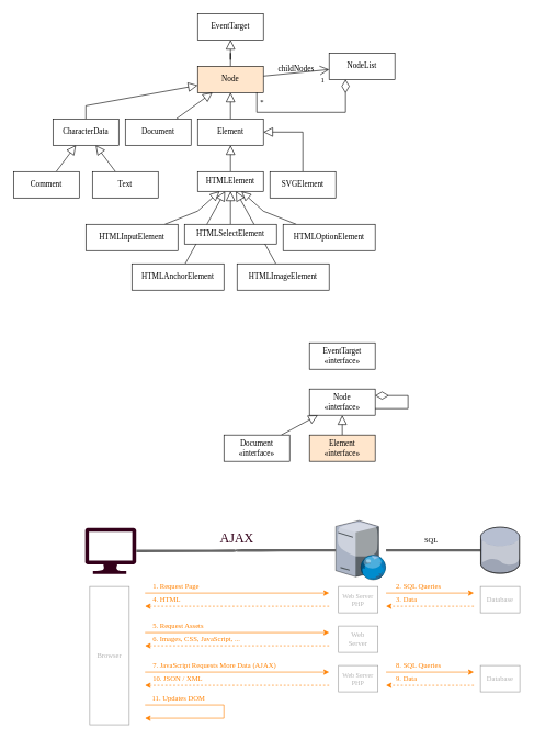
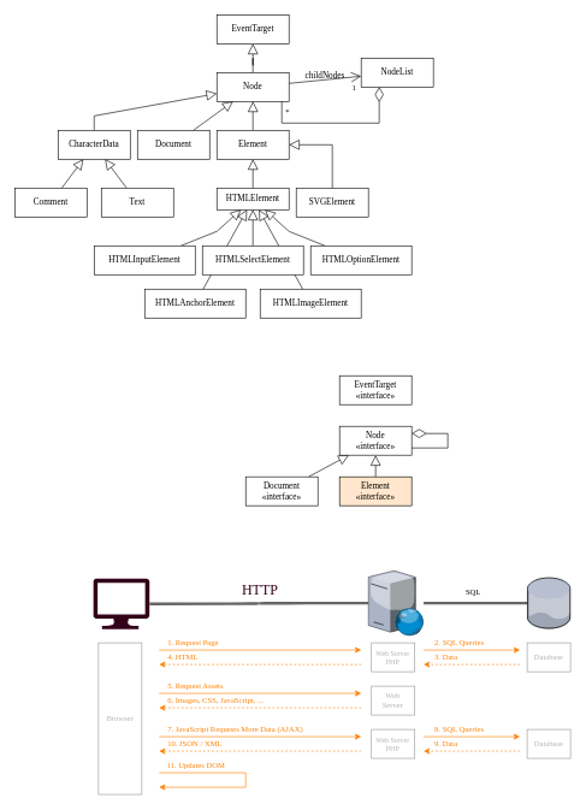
  <mxCell id="0" />
  <mxCell id="1" parent="0" />
  <mxCell id="2" style="edgeStyle=none;rounded=0;orthogonalLoop=1;jettySize=auto;html=1;fontFamily=Poppins;fontSource=https%3A%2F%2Ffonts.googleapis.com%2Fcss%3Ffamily%3DPoppins;endArrow=block;endFill=0;startSize=12;endSize=12;" parent="1" source="17" target="10" edge="1"><mxGeometry relative="1" as="geometry" /></mxCell>
  <mxCell id="3" style="edgeStyle=none;rounded=0;orthogonalLoop=1;jettySize=auto;html=1;fontFamily=Poppins;fontSource=https%3A%2F%2Ffonts.googleapis.com%2Fcss%3Ffamily%3DPoppins;endArrow=block;endFill=0;startSize=12;endSize=12;" parent="1" source="18" target="10" edge="1"><mxGeometry relative="1" as="geometry" /></mxCell>
  <mxCell id="4" style="edgeStyle=orthogonalEdgeStyle;rounded=0;orthogonalLoop=1;jettySize=auto;html=1;fontFamily=Poppins;fontSource=https%3A%2F%2Ffonts.googleapis.com%2Fcss%3Ffamily%3DPoppins;endArrow=block;endFill=0;endSize=12;startSize=12;" parent="1" source="6" target="19" edge="1"><mxGeometry relative="1" as="geometry" /></mxCell>
  <mxCell id="5" value="1" style="edgeStyle=none;rounded=0;orthogonalLoop=1;jettySize=auto;html=1;fontFamily=Poppins;fontSource=https%3A%2F%2Ffonts.googleapis.com%2Fcss%3Ffamily%3DPoppins;startArrow=none;startFill=0;endArrow=open;endFill=0;startSize=18;endSize=12;" parent="1" source="6" target="29" edge="1"><mxGeometry x="0.767" y="-15" relative="1" as="geometry"><mxPoint as="offset" /></mxGeometry></mxCell>
- <mxCell id="6" value="Node" style="rounded=0;whiteSpace=wrap;html=1;fontFamily=Poppins;fontSource=https%3A%2F%2Ffonts.googleapis.com%2Fcss%3Ffamily%3DPoppins;fillColor=#ffe6cc;" parent="1" vertex="1"><mxGeometry x="300" y="100" width="100" height="40" as="geometry" /></mxCell>
+ <mxCell id="6" value="Node" style="rounded=0;whiteSpace=wrap;html=1;fontFamily=Poppins;fontSource=https%3A%2F%2Ffonts.googleapis.com%2Fcss%3Ffamily%3DPoppins;" parent="1" vertex="1"><mxGeometry x="300" y="100" width="100" height="40" as="geometry" /></mxCell>
  <mxCell id="7" style="edgeStyle=none;rounded=0;orthogonalLoop=1;jettySize=auto;html=1;fontFamily=Poppins;fontSource=https%3A%2F%2Ffonts.googleapis.com%2Fcss%3Ffamily%3DPoppins;endArrow=block;endFill=0;startSize=12;endSize=12;" parent="1" source="8" target="6" edge="1"><mxGeometry relative="1" as="geometry" /></mxCell>
  <mxCell id="8" value="Element" style="rounded=0;whiteSpace=wrap;html=1;fontFamily=Poppins;fontSource=https%3A%2F%2Ffonts.googleapis.com%2Fcss%3Ffamily%3DPoppins;" parent="1" vertex="1"><mxGeometry x="300" y="180" width="100" height="40" as="geometry" /></mxCell>
  <mxCell id="9" style="edgeStyle=none;rounded=0;orthogonalLoop=1;jettySize=auto;html=1;fontFamily=Poppins;fontSource=https%3A%2F%2Ffonts.googleapis.com%2Fcss%3Ffamily%3DPoppins;endArrow=block;endFill=0;startSize=12;endSize=12;" parent="1" source="10" target="8" edge="1"><mxGeometry relative="1" as="geometry" /></mxCell>
  <mxCell id="10" value="HTMLElement" style="rounded=0;whiteSpace=wrap;html=1;fontFamily=Poppins;fontSource=https%3A%2F%2Ffonts.googleapis.com%2Fcss%3Ffamily%3DPoppins;" parent="1" vertex="1"><mxGeometry x="300" y="260" width="100" height="30" as="geometry" /></mxCell>
  <mxCell id="11" style="edgeStyle=none;rounded=0;orthogonalLoop=1;jettySize=auto;html=1;fontFamily=Poppins;fontSource=https%3A%2F%2Ffonts.googleapis.com%2Fcss%3Ffamily%3DPoppins;endArrow=block;endFill=0;startSize=12;endSize=12;" parent="1" source="12" target="10" edge="1"><mxGeometry relative="1" as="geometry"><Array as="points"><mxPoint x="300" y="320" /></Array></mxGeometry></mxCell>
  <mxCell id="12" value="HTMLInputElement" style="rounded=0;whiteSpace=wrap;html=1;fontFamily=Poppins;fontSource=https%3A%2F%2Ffonts.googleapis.com%2Fcss%3Ffamily%3DPoppins;" parent="1" vertex="1"><mxGeometry x="130" y="340" width="140" height="40" as="geometry" /></mxCell>
  <mxCell id="13" style="edgeStyle=none;rounded=0;orthogonalLoop=1;jettySize=auto;html=1;fontFamily=Poppins;fontSource=https%3A%2F%2Ffonts.googleapis.com%2Fcss%3Ffamily%3DPoppins;endArrow=block;endFill=0;startSize=12;endSize=12;" parent="1" source="14" target="10" edge="1"><mxGeometry relative="1" as="geometry" /></mxCell>
- <mxCell id="14" value="HTMLSelectElement" style="rounded=0;whiteSpace=wrap;html=1;fontFamily=Poppins;fontSource=https%3A%2F%2Ffonts.googleapis.com%2Fcss%3Ffamily%3DPoppins;" parent="1" vertex="1"><mxGeometry x="280" y="340" width="140" height="30" as="geometry" /></mxCell>
+ <mxCell id="14" value="HTMLSelectElement" style="rounded=0;whiteSpace=wrap;html=1;fontFamily=Poppins;fontSource=https%3A%2F%2Ffonts.googleapis.com%2Fcss%3Ffamily%3DPoppins;" parent="1" vertex="1"><mxGeometry x="280" y="340" width="140" height="40" as="geometry" /></mxCell>
  <mxCell id="15" style="edgeStyle=none;rounded=0;orthogonalLoop=1;jettySize=auto;html=1;fontFamily=Poppins;fontSource=https%3A%2F%2Ffonts.googleapis.com%2Fcss%3Ffamily%3DPoppins;endArrow=block;endFill=0;startSize=12;endSize=12;" parent="1" source="16" target="10" edge="1"><mxGeometry relative="1" as="geometry"><Array as="points"><mxPoint x="400" y="320" /></Array></mxGeometry></mxCell>
  <mxCell id="16" value="HTMLOptionElement" style="rounded=0;whiteSpace=wrap;html=1;fontFamily=Poppins;fontSource=https%3A%2F%2Ffonts.googleapis.com%2Fcss%3Ffamily%3DPoppins;" parent="1" vertex="1"><mxGeometry x="430" y="340" width="140" height="40" as="geometry" /></mxCell>
  <mxCell id="17" value="HTMLAnchorElement" style="rounded=0;whiteSpace=wrap;html=1;fontFamily=Poppins;fontSource=https%3A%2F%2Ffonts.googleapis.com%2Fcss%3Ffamily%3DPoppins;" parent="1" vertex="1"><mxGeometry x="200" y="400" width="140" height="40" as="geometry" /></mxCell>
  <mxCell id="18" value="HTMLImageElement" style="rounded=0;whiteSpace=wrap;html=1;fontFamily=Poppins;fontSource=https%3A%2F%2Ffonts.googleapis.com%2Fcss%3Ffamily%3DPoppins;" parent="1" vertex="1"><mxGeometry x="360" y="400" width="140" height="40" as="geometry" /></mxCell>
  <mxCell id="19" value="EventTarget" style="rounded=0;whiteSpace=wrap;html=1;fontFamily=Poppins;fontSource=https%3A%2F%2Ffonts.googleapis.com%2Fcss%3Ffamily%3DPoppins;" parent="1" vertex="1"><mxGeometry x="300" y="20" width="100" height="40" as="geometry" /></mxCell>
  <mxCell id="20" style="rounded=0;orthogonalLoop=1;jettySize=auto;html=1;fontFamily=Poppins;fontSource=https%3A%2F%2Ffonts.googleapis.com%2Fcss%3Ffamily%3DPoppins;endArrow=block;endFill=0;startSize=12;endSize=12;" parent="1" source="21" target="39" edge="1"><mxGeometry relative="1" as="geometry" /></mxCell>
  <mxCell id="21" value="Text" style="rounded=0;whiteSpace=wrap;html=1;fontFamily=Poppins;fontSource=https%3A%2F%2Ffonts.googleapis.com%2Fcss%3Ffamily%3DPoppins;" parent="1" vertex="1"><mxGeometry x="140" y="260" width="100" height="40" as="geometry" /></mxCell>
  <mxCell id="22" style="edgeStyle=none;rounded=0;orthogonalLoop=1;jettySize=auto;html=1;fontFamily=Poppins;fontSource=https%3A%2F%2Ffonts.googleapis.com%2Fcss%3Ffamily%3DPoppins;endArrow=block;endFill=0;startSize=12;endSize=12;" parent="1" source="23" target="39" edge="1"><mxGeometry relative="1" as="geometry" /></mxCell>
  <mxCell id="23" value="Comment" style="rounded=0;whiteSpace=wrap;html=1;fontFamily=Poppins;fontSource=https%3A%2F%2Ffonts.googleapis.com%2Fcss%3Ffamily%3DPoppins;" parent="1" vertex="1"><mxGeometry x="20" y="260" width="100" height="40" as="geometry" /></mxCell>
  <mxCell id="24" style="edgeStyle=none;rounded=0;orthogonalLoop=1;jettySize=auto;html=1;fontFamily=Poppins;fontSource=https%3A%2F%2Ffonts.googleapis.com%2Fcss%3Ffamily%3DPoppins;endArrow=block;endFill=0;startSize=12;endSize=12;" parent="1" source="25" target="8" edge="1"><mxGeometry relative="1" as="geometry"><Array as="points"><mxPoint x="460" y="200" /></Array></mxGeometry></mxCell>
  <mxCell id="25" value="SVGElement" style="rounded=0;whiteSpace=wrap;html=1;fontFamily=Poppins;fontSource=https%3A%2F%2Ffonts.googleapis.com%2Fcss%3Ffamily%3DPoppins;" parent="1" vertex="1"><mxGeometry x="410" y="260" width="100" height="40" as="geometry" /></mxCell>
  <mxCell id="26" style="edgeStyle=none;rounded=0;orthogonalLoop=1;jettySize=auto;html=1;fontFamily=Poppins;fontSource=https%3A%2F%2Ffonts.googleapis.com%2Fcss%3Ffamily%3DPoppins;endArrow=block;endFill=0;startSize=12;endSize=12;" parent="1" source="27" target="6" edge="1"><mxGeometry relative="1" as="geometry" /></mxCell>
  <mxCell id="27" value="Document" style="rounded=0;whiteSpace=wrap;html=1;fontFamily=Poppins;fontSource=https%3A%2F%2Ffonts.googleapis.com%2Fcss%3Ffamily%3DPoppins;" parent="1" vertex="1"><mxGeometry x="190" y="180" width="100" height="40" as="geometry" /></mxCell>
  <mxCell id="28" value="*" style="rounded=0;orthogonalLoop=1;jettySize=auto;html=1;fontFamily=Poppins;fontSource=https%3A%2F%2Ffonts.googleapis.com%2Fcss%3Ffamily%3DPoppins;startArrow=diamondThin;startFill=0;endArrow=none;endFill=0;startSize=18;endSize=12;entryX=0.9;entryY=0.996;entryDx=0;entryDy=0;entryPerimeter=0;exitX=0.25;exitY=1;exitDx=0;exitDy=0;" parent="1" source="29" target="6" edge="1"><mxGeometry x="0.856" y="-8" relative="1" as="geometry"><Array as="points"><mxPoint x="525" y="170" /><mxPoint x="390" y="170" /></Array><mxPoint as="offset" /></mxGeometry></mxCell>
  <mxCell id="29" value="NodeList" style="rounded=0;whiteSpace=wrap;html=1;fontFamily=Poppins;fontSource=https%3A%2F%2Ffonts.googleapis.com%2Fcss%3Ffamily%3DPoppins;" parent="1" vertex="1"><mxGeometry x="500" y="80" width="100" height="40" as="geometry" /></mxCell>
  <mxCell id="30" style="rounded=0;orthogonalLoop=1;jettySize=auto;html=1;fontFamily=Poppins;fontSource=https%3A%2F%2Ffonts.googleapis.com%2Fcss%3Ffamily%3DPoppins;startArrow=none;startFill=0;endArrow=block;endFill=0;startSize=18;endSize=12;" parent="1" source="31" target="34" edge="1"><mxGeometry relative="1" as="geometry" /></mxCell>
  <mxCell id="31" value="Element&lt;br&gt;«interface»" style="rounded=0;whiteSpace=wrap;html=1;fontFamily=Poppins;fontSource=https%3A%2F%2Ffonts.googleapis.com%2Fcss%3Ffamily%3DPoppins;fillColor=#ffe6cc;" parent="1" vertex="1"><mxGeometry x="470" y="660" width="100" height="40" as="geometry" /></mxCell>
  <mxCell id="32" style="rounded=0;orthogonalLoop=1;jettySize=auto;html=1;fontFamily=Poppins;fontSource=https%3A%2F%2Ffonts.googleapis.com%2Fcss%3Ffamily%3DPoppins;startArrow=none;startFill=0;endArrow=block;endFill=0;startSize=18;endSize=12;" parent="1" source="33" target="34" edge="1"><mxGeometry relative="1" as="geometry" /></mxCell>
  <mxCell id="33" value="Document&lt;br&gt;«interface»" style="rounded=0;whiteSpace=wrap;html=1;fontFamily=Poppins;fontSource=https%3A%2F%2Ffonts.googleapis.com%2Fcss%3Ffamily%3DPoppins;" parent="1" vertex="1"><mxGeometry x="340" y="660" width="100" height="40" as="geometry" /></mxCell>
  <mxCell id="34" value="Node&lt;br&gt;«interface»" style="rounded=0;whiteSpace=wrap;html=1;fontFamily=Poppins;fontSource=https%3A%2F%2Ffonts.googleapis.com%2Fcss%3Ffamily%3DPoppins;" parent="1" vertex="1"><mxGeometry x="470" y="590" width="100" height="40" as="geometry" /></mxCell>
  <mxCell id="35" value="EventTarget&lt;br&gt;«interface»" style="rounded=0;whiteSpace=wrap;html=1;fontFamily=Poppins;fontSource=https%3A%2F%2Ffonts.googleapis.com%2Fcss%3Ffamily%3DPoppins;" parent="1" vertex="1"><mxGeometry x="470" y="520" width="100" height="40" as="geometry" /></mxCell>
  <mxCell id="36" style="edgeStyle=none;rounded=0;orthogonalLoop=1;jettySize=auto;html=1;fontFamily=Poppins;fontSource=https%3A%2F%2Ffonts.googleapis.com%2Fcss%3Ffamily%3DPoppins;startArrow=diamondThin;startFill=0;endArrow=none;endFill=0;startSize=18;endSize=12;exitX=1;exitY=0.25;exitDx=0;exitDy=0;entryX=1;entryY=0.75;entryDx=0;entryDy=0;" parent="1" source="34" target="34" edge="1"><mxGeometry relative="1" as="geometry"><Array as="points"><mxPoint x="620" y="600" /><mxPoint x="620" y="620" /></Array></mxGeometry></mxCell>
  <mxCell id="37" value="childNodes" style="text;html=1;strokeColor=none;fillColor=none;align=center;verticalAlign=middle;whiteSpace=wrap;rounded=0;fontFamily=Poppins;fontSource=https%3A%2F%2Ffonts.googleapis.com%2Fcss%3Ffamily%3DPoppins;" parent="1" vertex="1"><mxGeometry x="420" y="90" width="60" height="30" as="geometry" /></mxCell>
  <mxCell id="38" style="edgeStyle=none;rounded=0;orthogonalLoop=1;jettySize=auto;html=1;fontFamily=Poppins;fontSource=https%3A%2F%2Ffonts.googleapis.com%2Fcss%3Ffamily%3DPoppins;startArrow=none;startFill=0;endArrow=block;endFill=0;startSize=18;endSize=12;" parent="1" source="39" target="6" edge="1"><mxGeometry relative="1" as="geometry"><Array as="points"><mxPoint x="130" y="160" /></Array></mxGeometry></mxCell>
  <mxCell id="39" value="CharacterData" style="rounded=0;whiteSpace=wrap;html=1;fontFamily=Poppins;fontSource=https%3A%2F%2Ffonts.googleapis.com%2Fcss%3Ffamily%3DPoppins;" parent="1" vertex="1"><mxGeometry x="80" y="180" width="100" height="40" as="geometry" /></mxCell>
  <mxCell id="40" value="" style="group" parent="1" vertex="1" connectable="0"><mxGeometry x="128.89" y="801" width="82.22" height="70" as="geometry" /></mxCell>
  <mxCell id="41" value="" style="sketch=0;aspect=fixed;pointerEvents=1;shadow=0;dashed=0;html=1;strokeColor=none;labelPosition=center;verticalLabelPosition=bottom;verticalAlign=top;align=center;fillColor=#33001A;shape=mxgraph.azure.computer;fontFamily=Poppins;fontSource=https%3A%2F%2Ffonts.googleapis.com%2Fcss%3Ffamily%3DPoppins;" parent="40" vertex="1"><mxGeometry width="77.776" height="70" as="geometry" /></mxCell>
  <mxCell id="42" value="SQL" style="edgeStyle=orthogonalEdgeStyle;rounded=0;orthogonalLoop=1;jettySize=auto;html=1;endArrow=none;endFill=0;strokeWidth=4;fontFamily=Poppins;fontSource=https%3A%2F%2Ffonts.googleapis.com%2Fcss%3Ffamily%3DPoppins;fillColor=#f5f5f5;strokeColor=#666666;" parent="1" source="43" target="47" edge="1"><mxGeometry x="-0.049" y="15" relative="1" as="geometry"><mxPoint x="560" y="930" as="targetPoint" /><mxPoint as="offset" /></mxGeometry></mxCell>
  <mxCell id="43" value="" style="verticalLabelPosition=bottom;sketch=0;aspect=fixed;html=1;verticalAlign=top;strokeColor=none;align=center;outlineConnect=0;shape=mxgraph.citrix.web_server;fontFamily=Lustria;fontSource=https%3A%2F%2Ffonts.googleapis.com%2Fcss%3Ffamily%3DLustria;fillColor=default;" parent="1" vertex="1"><mxGeometry x="510" y="790" width="76.5" height="90" as="geometry" /></mxCell>
  <mxCell id="44" style="edgeStyle=orthogonalEdgeStyle;curved=1;rounded=0;orthogonalLoop=1;jettySize=auto;html=1;fontFamily=Poppins;fontSource=https%3A%2F%2Ffonts.googleapis.com%2Fcss%3Ffamily%3DPoppins;endArrow=none;endFill=0;strokeColor=#666666;strokeWidth=4;fillColor=#f5f5f5;" parent="1" source="41" target="43" edge="1"><mxGeometry relative="1" as="geometry" /></mxCell>
- <mxCell id="45" value="AJAX" style="text;html=1;strokeColor=none;fillColor=none;align=center;verticalAlign=middle;whiteSpace=wrap;rounded=0;fontFamily=Poppins;fontSource=https%3A%2F%2Ffonts.googleapis.com%2Fcss%3Ffamily%3DPoppins;fontColor=#33001A;fontSize=20;" parent="1" vertex="1"><mxGeometry x="330" y="801" width="60" height="30" as="geometry" /></mxCell>
+ <mxCell id="45" value="HTTP" style="text;html=1;strokeColor=none;fillColor=none;align=center;verticalAlign=middle;whiteSpace=wrap;rounded=0;fontFamily=Poppins;fontSource=https%3A%2F%2Ffonts.googleapis.com%2Fcss%3Ffamily%3DPoppins;fontColor=#33001A;fontSize=20;" parent="1" vertex="1"><mxGeometry x="330" y="801" width="60" height="30" as="geometry" /></mxCell>
  <mxCell id="46" value="9. Data" style="edgeStyle=none;rounded=0;orthogonalLoop=1;jettySize=auto;html=1;fontFamily=Poppins;fontSource=https%3A%2F%2Ffonts.googleapis.com%2Fcss%3Ffamily%3DPoppins;fontSize=11;fontColor=#FF8000;strokeColor=#FF8000;horizontal=1;dashed=1;align=left;" parent="1" edge="1"><mxGeometry x="0.798" y="-10" relative="1" as="geometry"><mxPoint x="720" y="1040" as="sourcePoint" /><mxPoint x="586.5" y="1040" as="targetPoint" /><Array as="points"><mxPoint x="646.5" y="1040" /></Array><mxPoint as="offset" /></mxGeometry></mxCell>
  <mxCell id="47" value="" style="verticalLabelPosition=bottom;sketch=0;aspect=fixed;html=1;verticalAlign=top;strokeColor=none;align=center;outlineConnect=0;shape=mxgraph.citrix.database;" parent="1" vertex="1"><mxGeometry x="730.5" y="800" width="59.5" height="70" as="geometry" /></mxCell>
  <mxCell id="48" value="1. Request Page" style="endArrow=classic;html=1;rounded=0;align=left;fontFamily=Poppins;fontSource=https%3A%2F%2Ffonts.googleapis.com%2Fcss%3Ffamily%3DPoppins;fillColor=#fa6800;strokeColor=#FF8000;fontColor=#FF8000;" parent="1" edge="1"><mxGeometry x="-0.929" y="10" width="50" height="50" relative="1" as="geometry"><mxPoint x="220" y="900" as="sourcePoint" /><mxPoint x="500" y="900" as="targetPoint" /><mxPoint as="offset" /></mxGeometry></mxCell>
  <mxCell id="49" value="4. HTML" style="endArrow=classic;html=1;rounded=0;align=left;fontFamily=Poppins;fontSource=https%3A%2F%2Ffonts.googleapis.com%2Fcss%3Ffamily%3DPoppins;fillColor=#fa6800;strokeColor=#FF8000;fontColor=#FF8000;dashed=1;" parent="1" edge="1"><mxGeometry x="0.929" y="-10" width="50" height="50" relative="1" as="geometry"><mxPoint x="500" y="920" as="sourcePoint" /><mxPoint x="220" y="920" as="targetPoint" /><mxPoint as="offset" /></mxGeometry></mxCell>
  <mxCell id="50" value="2. SQL Queries" style="rounded=0;orthogonalLoop=1;jettySize=auto;html=1;fontFamily=Poppins;fontSource=https%3A%2F%2Ffonts.googleapis.com%2Fcss%3Ffamily%3DPoppins;fillColor=#fa6800;strokeColor=#FF8000;fontColor=#FF8000;horizontal=1;align=left;" parent="1" edge="1"><mxGeometry x="-0.798" y="10" relative="1" as="geometry"><mxPoint x="720" y="900" as="targetPoint" /><mxPoint x="586.5" y="900" as="sourcePoint" /><Array as="points" /><mxPoint as="offset" /></mxGeometry></mxCell>
  <mxCell id="51" value="5. Request Assets" style="endArrow=classic;html=1;rounded=0;align=left;fontFamily=Poppins;fontSource=https%3A%2F%2Ffonts.googleapis.com%2Fcss%3Ffamily%3DPoppins;fillColor=#fa6800;strokeColor=#FF8000;fontColor=#FF8000;" parent="1" edge="1"><mxGeometry x="-0.929" y="10" width="50" height="50" relative="1" as="geometry"><mxPoint x="220" y="960" as="sourcePoint" /><mxPoint x="500" y="960" as="targetPoint" /><mxPoint as="offset" /></mxGeometry></mxCell>
  <mxCell id="52" value="6. Images, CSS, JavaScript, ..." style="endArrow=classic;html=1;rounded=0;align=left;fontFamily=Poppins;fontSource=https%3A%2F%2Ffonts.googleapis.com%2Fcss%3Ffamily%3DPoppins;fillColor=#fa6800;strokeColor=#FF8000;fontColor=#FF8000;dashed=1;" parent="1" edge="1"><mxGeometry x="0.929" y="-10" width="50" height="50" relative="1" as="geometry"><mxPoint x="500" y="980" as="sourcePoint" /><mxPoint x="220" y="980" as="targetPoint" /><mxPoint as="offset" /></mxGeometry></mxCell>
  <mxCell id="53" value="7. JavaScript Requests More Data (AJAX)" style="endArrow=classic;html=1;rounded=0;align=left;fontFamily=Poppins;fontSource=https%3A%2F%2Ffonts.googleapis.com%2Fcss%3Ffamily%3DPoppins;fillColor=#fa6800;strokeColor=#FF8000;fontColor=#FF8000;" parent="1" edge="1"><mxGeometry x="-0.929" y="10" width="50" height="50" relative="1" as="geometry"><mxPoint x="220" y="1020" as="sourcePoint" /><mxPoint x="500" y="1020" as="targetPoint" /><mxPoint as="offset" /></mxGeometry></mxCell>
  <mxCell id="54" value="10. JSON / XML" style="endArrow=classic;html=1;rounded=0;align=left;fontFamily=Poppins;fontSource=https%3A%2F%2Ffonts.googleapis.com%2Fcss%3Ffamily%3DPoppins;fillColor=#fa6800;strokeColor=#FF8000;fontColor=#FF8000;dashed=1;" parent="1" edge="1"><mxGeometry x="0.929" y="-10" width="50" height="50" relative="1" as="geometry"><mxPoint x="500" y="1040" as="sourcePoint" /><mxPoint x="220" y="1040" as="targetPoint" /><mxPoint as="offset" /></mxGeometry></mxCell>
  <mxCell id="55" value="3. Data" style="edgeStyle=none;rounded=0;orthogonalLoop=1;jettySize=auto;html=1;fontFamily=Poppins;fontSource=https%3A%2F%2Ffonts.googleapis.com%2Fcss%3Ffamily%3DPoppins;fontSize=11;fontColor=#FF8000;strokeColor=#FF8000;horizontal=1;dashed=1;align=left;" parent="1" edge="1"><mxGeometry x="0.798" y="-10" relative="1" as="geometry"><mxPoint x="720" y="920" as="sourcePoint" /><mxPoint x="586.5" y="920" as="targetPoint" /><Array as="points"><mxPoint x="646.5" y="920" /></Array><mxPoint as="offset" /></mxGeometry></mxCell>
  <mxCell id="56" value="8. SQL Queries" style="rounded=0;orthogonalLoop=1;jettySize=auto;html=1;fontFamily=Poppins;fontSource=https%3A%2F%2Ffonts.googleapis.com%2Fcss%3Ffamily%3DPoppins;fillColor=#fa6800;strokeColor=#FF8000;fontColor=#FF8000;horizontal=1;align=left;" parent="1" edge="1"><mxGeometry x="-0.798" y="10" relative="1" as="geometry"><mxPoint x="720" y="1020" as="targetPoint" /><mxPoint x="586.5" y="1020" as="sourcePoint" /><Array as="points" /><mxPoint as="offset" /></mxGeometry></mxCell>
  <mxCell id="57" value="Web Server PHP" style="text;html=1;align=center;verticalAlign=middle;whiteSpace=wrap;rounded=0;fontFamily=Poppins;fontSource=https%3A%2F%2Ffonts.googleapis.com%2Fcss%3Ffamily%3DPoppins;fontSize=10;strokeColor=#999999;fontColor=#B3B3B3;" parent="1" vertex="1"><mxGeometry x="514.25" y="890" width="60" height="40" as="geometry" /></mxCell>
  <mxCell id="58" value="Database" style="text;html=1;align=center;verticalAlign=middle;whiteSpace=wrap;rounded=0;fontFamily=Poppins;fontSource=https%3A%2F%2Ffonts.googleapis.com%2Fcss%3Ffamily%3DPoppins;fontSize=11;strokeColor=#999999;fontColor=#B3B3B3;" parent="1" vertex="1"><mxGeometry x="730" y="890" width="60" height="40" as="geometry" /></mxCell>
  <mxCell id="59" value="Database" style="text;html=1;align=center;verticalAlign=middle;whiteSpace=wrap;rounded=0;fontFamily=Poppins;fontSource=https%3A%2F%2Ffonts.googleapis.com%2Fcss%3Ffamily%3DPoppins;fontSize=11;strokeColor=#999999;fontColor=#B3B3B3;" parent="1" vertex="1"><mxGeometry x="730" y="1010" width="60" height="40" as="geometry" /></mxCell>
  <mxCell id="60" value="Browser" style="text;html=1;align=center;verticalAlign=middle;whiteSpace=wrap;rounded=0;fontFamily=Poppins;fontSource=https%3A%2F%2Ffonts.googleapis.com%2Fcss%3Ffamily%3DPoppins;fontSize=11;strokeColor=#999999;fontColor=#B3B3B3;" parent="1" vertex="1"><mxGeometry x="136" y="890" width="60" height="210" as="geometry" /></mxCell>
  <mxCell id="61" value="Web&lt;br&gt;Server" style="text;html=1;align=center;verticalAlign=middle;whiteSpace=wrap;rounded=0;fontFamily=Poppins;fontSource=https%3A%2F%2Ffonts.googleapis.com%2Fcss%3Ffamily%3DPoppins;fontSize=11;strokeColor=#999999;fontColor=#B3B3B3;" parent="1" vertex="1"><mxGeometry x="514.25" y="950" width="60" height="40" as="geometry" /></mxCell>
  <mxCell id="62" value="Web Server PHP" style="text;html=1;align=center;verticalAlign=middle;whiteSpace=wrap;rounded=0;fontFamily=Poppins;fontSource=https%3A%2F%2Ffonts.googleapis.com%2Fcss%3Ffamily%3DPoppins;fontSize=10;strokeColor=#999999;fontColor=#B3B3B3;" parent="1" vertex="1"><mxGeometry x="514.25" y="1010" width="60" height="40" as="geometry" /></mxCell>
  <mxCell id="63" value="11. Updates DOM" style="endArrow=classic;html=1;rounded=0;align=left;fontFamily=Poppins;fontSource=https%3A%2F%2Ffonts.googleapis.com%2Fcss%3Ffamily%3DPoppins;fillColor=#fa6800;strokeColor=#FF8000;fontColor=#FF8000;" edge="1" parent="1"><mxGeometry x="-0.929" y="10" width="50" height="50" relative="1" as="geometry"><mxPoint x="220" y="1070" as="sourcePoint" /><mxPoint x="220" y="1090" as="targetPoint" /><mxPoint as="offset" /><Array as="points"><mxPoint x="340" y="1070" /><mxPoint x="340" y="1090" /></Array></mxGeometry></mxCell>
